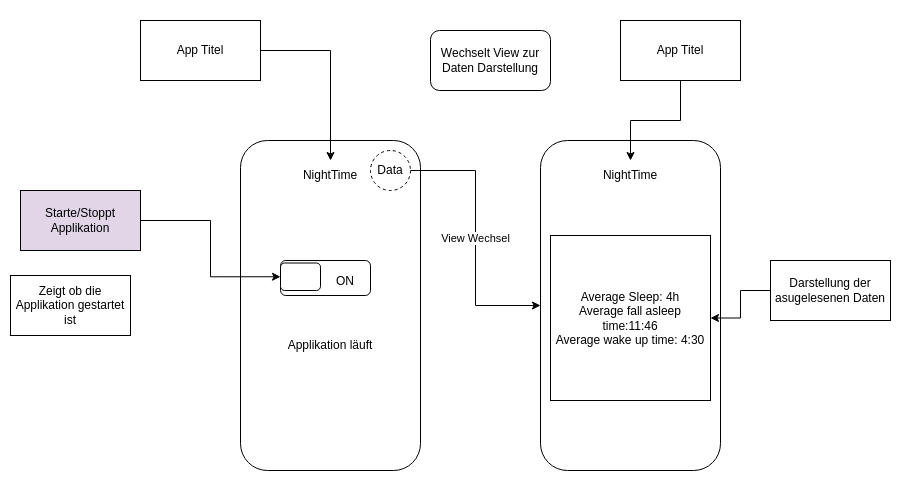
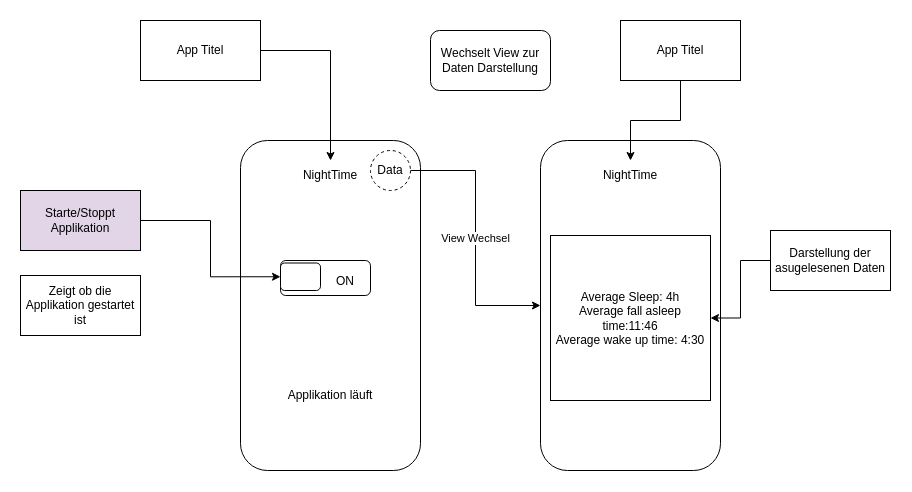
  <mxCell id="0" />
  <mxCell id="1" parent="0" />
  <mxCell id="2" value="" style="rounded=1;whiteSpace=wrap;html=1;" vertex="1" parent="1"><mxGeometry x="240" y="140" width="180" height="330" as="geometry" /></mxCell>
- <mxCell id="3" value="Applikation läuft" style="text;html=1;strokeColor=none;fillColor=none;align=center;verticalAlign=middle;whiteSpace=wrap;rounded=0;" vertex="1" parent="1"><mxGeometry x="260" y="330" width="140" height="30" as="geometry" /></mxCell>
+ <mxCell id="3" value="Applikation läuft" style="text;html=1;strokeColor=none;fillColor=none;align=center;verticalAlign=middle;whiteSpace=wrap;rounded=0;" vertex="1" parent="1"><mxGeometry x="260" y="380" width="140" height="30" as="geometry" /></mxCell>
  <mxCell id="4" value="View Wechsel" style="edgeStyle=orthogonalEdgeStyle;rounded=0;orthogonalLoop=1;jettySize=auto;html=1;exitX=1;exitY=0.5;exitDx=0;exitDy=0;entryX=0;entryY=0.5;entryDx=0;entryDy=0;" edge="1" parent="1" source="5" target="6"><mxGeometry relative="1" as="geometry" /></mxCell>
  <mxCell id="5" value="Data" style="ellipse;whiteSpace=wrap;html=1;aspect=fixed;dashed=1;" vertex="1" parent="1"><mxGeometry x="370" y="150" width="40" height="40" as="geometry" /></mxCell>
  <mxCell id="6" value="" style="rounded=1;whiteSpace=wrap;html=1;" vertex="1" parent="1"><mxGeometry x="540" y="140" width="180" height="330" as="geometry" /></mxCell>
  <mxCell id="7" value="Average Sleep: 4h&lt;br&gt;Average fall asleep time:11:46&lt;br&gt;Average wake up time: 4:30" style="rounded=0;whiteSpace=wrap;html=1;" vertex="1" parent="1"><mxGeometry x="550" y="235" width="160" height="165" as="geometry" /></mxCell>
  <mxCell id="8" value="NightTime" style="text;html=1;strokeColor=none;fillColor=none;align=center;verticalAlign=middle;whiteSpace=wrap;rounded=0;" vertex="1" parent="1"><mxGeometry x="300" width="60" height="30" as="geometry" y="160" /></mxCell>
  <mxCell id="9" value="NightTime" style="text;html=1;strokeColor=none;fillColor=none;align=center;verticalAlign=middle;whiteSpace=wrap;rounded=0;" vertex="1" parent="1"><mxGeometry x="600" width="60" height="30" as="geometry" y="160" /></mxCell>
  <mxCell id="10" style="edgeStyle=orthogonalEdgeStyle;rounded=0;orthogonalLoop=1;jettySize=auto;html=1;entryX=0;entryY=0.5;entryDx=0;entryDy=0;" edge="1" parent="1" source="11" target="21"><mxGeometry relative="1" as="geometry"><mxPoint x="275" y="280" as="targetPoint" /></mxGeometry></mxCell>
  <mxCell id="11" value="Starte/Stoppt Applikation" style="rounded=0;whiteSpace=wrap;html=1;fillColor=#e1d5e7;" vertex="1" parent="1"><mxGeometry x="20" y="190" width="120" height="60" as="geometry" /></mxCell>
- <mxCell id="12" value="Zeigt ob die Applikation gestartet ist" style="rounded=0;whiteSpace=wrap;html=1;" vertex="1" parent="1"><mxGeometry x="10" y="275" width="120" height="60" as="geometry" /></mxCell>
+ <mxCell id="12" value="Zeigt ob die Applikation gestartet ist" style="rounded=0;whiteSpace=wrap;html=1;" vertex="1" parent="1"><mxGeometry x="20" y="275" width="120" height="60" as="geometry" /></mxCell>
  <mxCell id="13" value="Wechselt View zur Daten Darstellung" style="whiteSpace=wrap;html=1;rounded=1;" vertex="1" parent="1"><mxGeometry x="430" y="30" width="120" height="60" as="geometry" /></mxCell>
  <mxCell id="14" style="edgeStyle=orthogonalEdgeStyle;rounded=0;orthogonalLoop=1;jettySize=auto;html=1;entryX=1;entryY=0.5;entryDx=0;entryDy=0;" edge="1" parent="1" source="15" target="7"><mxGeometry relative="1" as="geometry" /></mxCell>
- <mxCell id="15" value="Darstellung der asugelesenen Daten" style="rounded=0;whiteSpace=wrap;html=1;" vertex="1" parent="1"><mxGeometry x="770" y="260" width="120" height="60" as="geometry" /></mxCell>
+ <mxCell id="15" value="Darstellung der asugelesenen Daten" style="rounded=0;whiteSpace=wrap;html=1;" vertex="1" parent="1"><mxGeometry x="770" y="230" width="120" height="60" as="geometry" /></mxCell>
  <mxCell id="16" style="edgeStyle=orthogonalEdgeStyle;rounded=0;orthogonalLoop=1;jettySize=auto;html=1;entryX=0.5;entryY=0;entryDx=0;entryDy=0;" edge="1" parent="1" source="17" target="8"><mxGeometry relative="1" as="geometry" /></mxCell>
  <mxCell id="17" value="App Titel" style="rounded=0;whiteSpace=wrap;html=1;" vertex="1" parent="1"><mxGeometry x="140" y="20" width="120" height="60" as="geometry" /></mxCell>
  <mxCell id="18" style="edgeStyle=orthogonalEdgeStyle;rounded=0;orthogonalLoop=1;jettySize=auto;html=1;entryX=0.5;entryY=0;entryDx=0;entryDy=0;" edge="1" parent="1" source="19" target="9"><mxGeometry relative="1" as="geometry" /></mxCell>
  <mxCell id="19" value="App Titel" style="rounded=0;whiteSpace=wrap;html=1;" vertex="1" parent="1"><mxGeometry x="620" y="20" width="120" height="60" as="geometry" /></mxCell>
  <mxCell id="20" value="" style="rounded=1;whiteSpace=wrap;html=1;" vertex="1" parent="1"><mxGeometry x="280" y="260" width="90" height="35" as="geometry" /></mxCell>
  <mxCell id="21" value="" style="rounded=1;whiteSpace=wrap;html=1;" vertex="1" parent="1"><mxGeometry x="280" y="262.5" width="40" height="27.5" as="geometry" /></mxCell>
  <mxCell id="22" value="ON" style="text;html=1;strokeColor=none;fillColor=none;align=center;verticalAlign=middle;whiteSpace=wrap;rounded=0;" vertex="1" parent="1"><mxGeometry x="320" y="261.25" width="50" height="38.75" as="geometry" /></mxCell>
